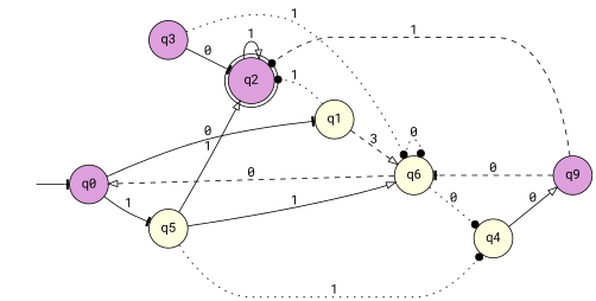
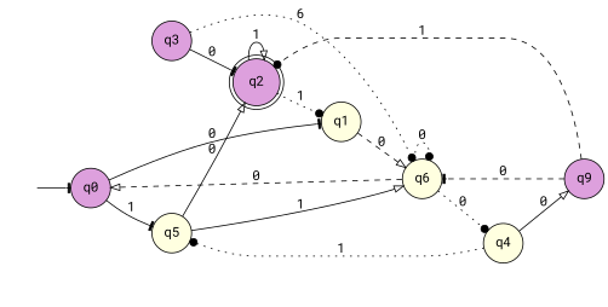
  digraph {
    fontname="Roboto Mono"
    rankdir=LR
    node [fontname="Roboto Mono" shape=circle style=filled fillcolor=plum]
    edge [arrowhead=onormal fontname="Roboto Mono" style=solid]
    x [style=invis fillcolor=""]
    q0
    q5 [fillcolor=lightyellow]
    q1 [fillcolor=lightyellow]
    q2 [shape=doublecircle]
    q6 [fillcolor=lightyellow]
    q4 [fillcolor=lightyellow]
    n8 [label=q9]
    q3
    x -> q0 [arrowhead=tee]
    q0 -> q5 [arrowhead=tee label=1]
    q0 -> q1 [arrowhead=tee label=0]
-   q5 -> q2 [label=1]
+   q5 -> q2 [label=0]
    q5 -> q6 [label=1]
-   q1 -> q2 [arrowhead=dot label=1 style=dotted]
-   q1 -> q6 [label=3 style=dashed]
+   q2 -> q1 [arrowhead=dot label=1 style=dotted]
+   q1 -> q6 [label=0 style=dashed]
    q2 -> q2 [label=1]
    q6 -> q0 [label=0 style=dashed]
    q6 -> q6 [arrowhead=dot label=0 style=dotted]
    q6 -> q4 [arrowhead=dot label=0 style=dotted]
-   q5 -> q4 [arrowhead=dot label=1 style=dotted]
+   q4 -> q5 [arrowhead=dot label=1 style=dotted]
    q4 -> n8 [label=0]
    n8 -> q2 [arrowhead=dot label=1 style=dashed]
    n8 -> q6 [arrowhead=tee label=0 style=dashed]
    q3 -> q2 [arrowhead=tee label=0]
-   q3 -> q6 [arrowhead=dot label=1 style=dotted]
+   q3 -> q6 [arrowhead=dot label=6 style=dotted]
  }
